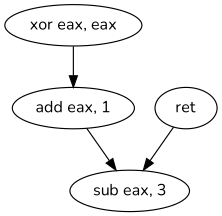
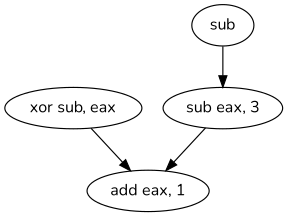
  digraph {
    fontname=Nunito
    node [fontname=Nunito]
    edge [fontname=Nunito]
-   n1 [getid=A label="xor eax, eax" root=true]
+   n1 [getid=A label="xor sub, eax" root=true]
    n2 [getid=B label="add eax, 1"]
    n3 [getid=C label="sub eax, 3"]
-   n4 [getid=D label=ret]
+   n4 [getid=D label=sub]
    n1 -> n2
-   n2 -> n3
+   n3 -> n2
    n4 -> n3
  }
